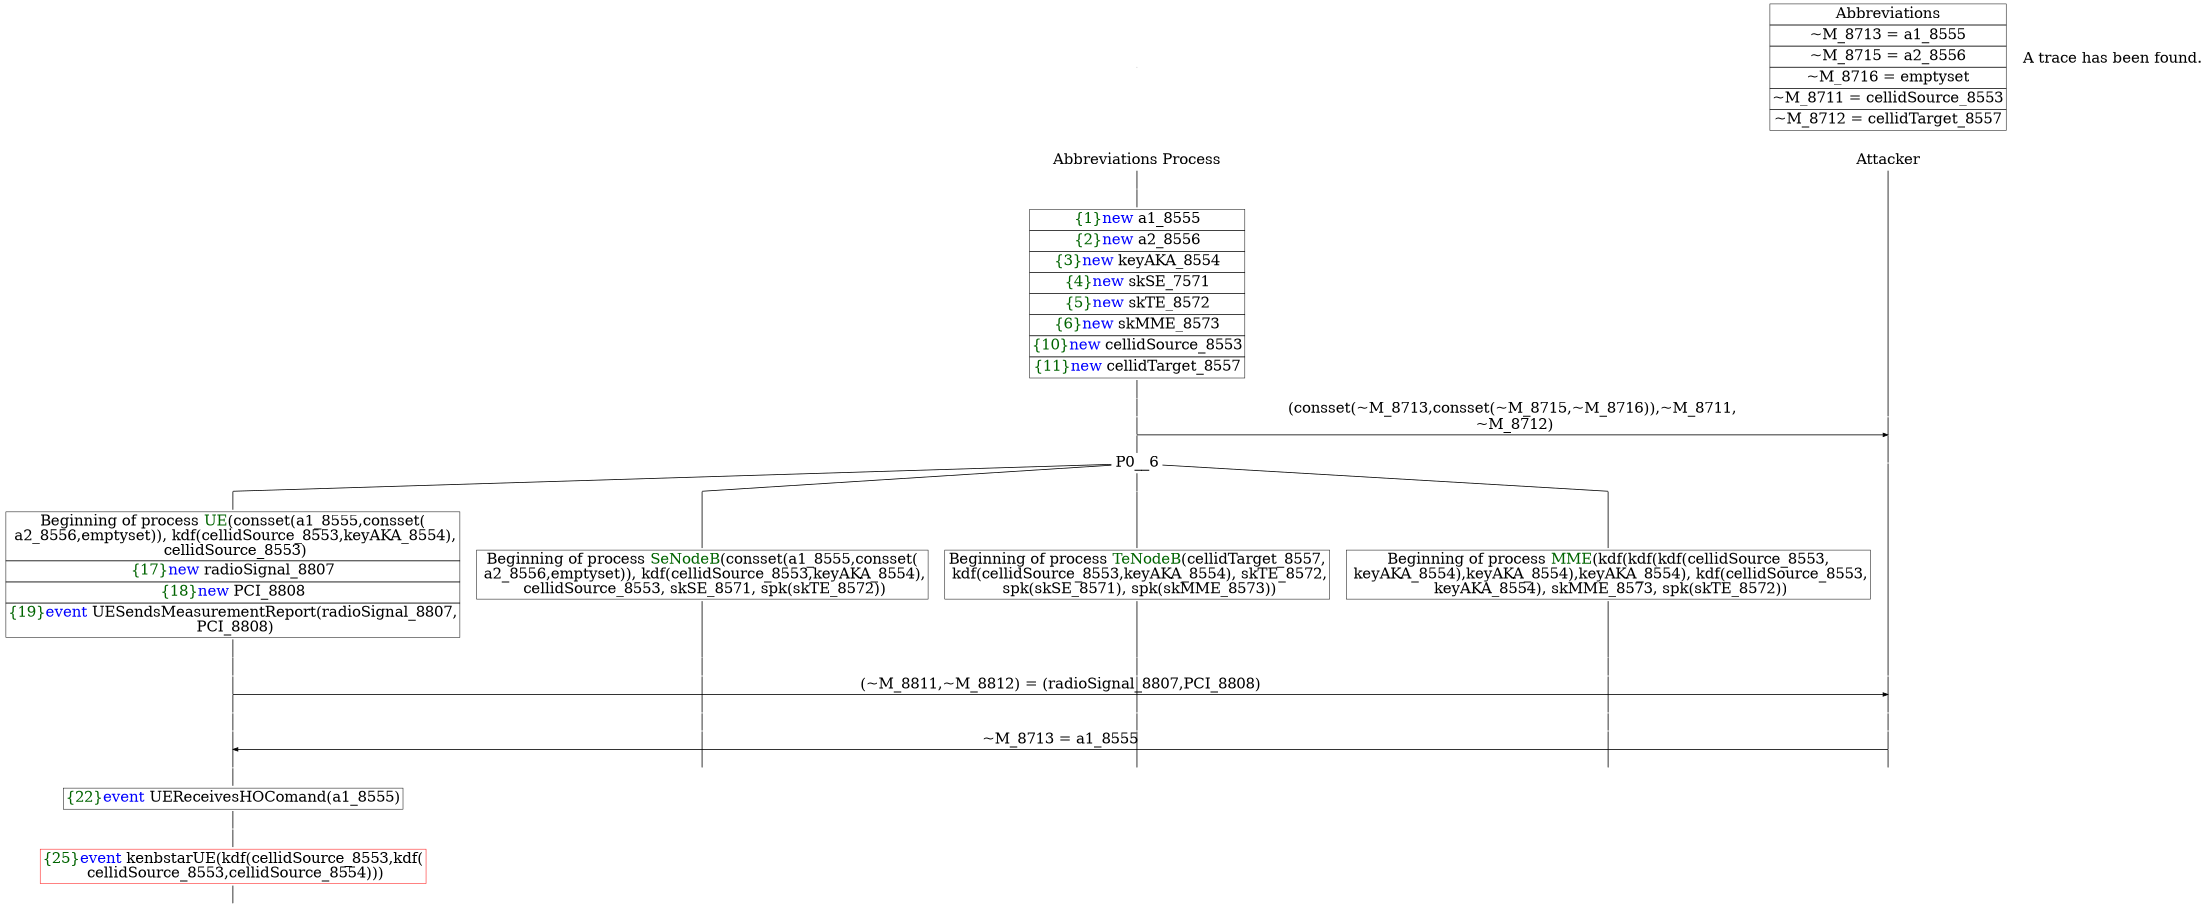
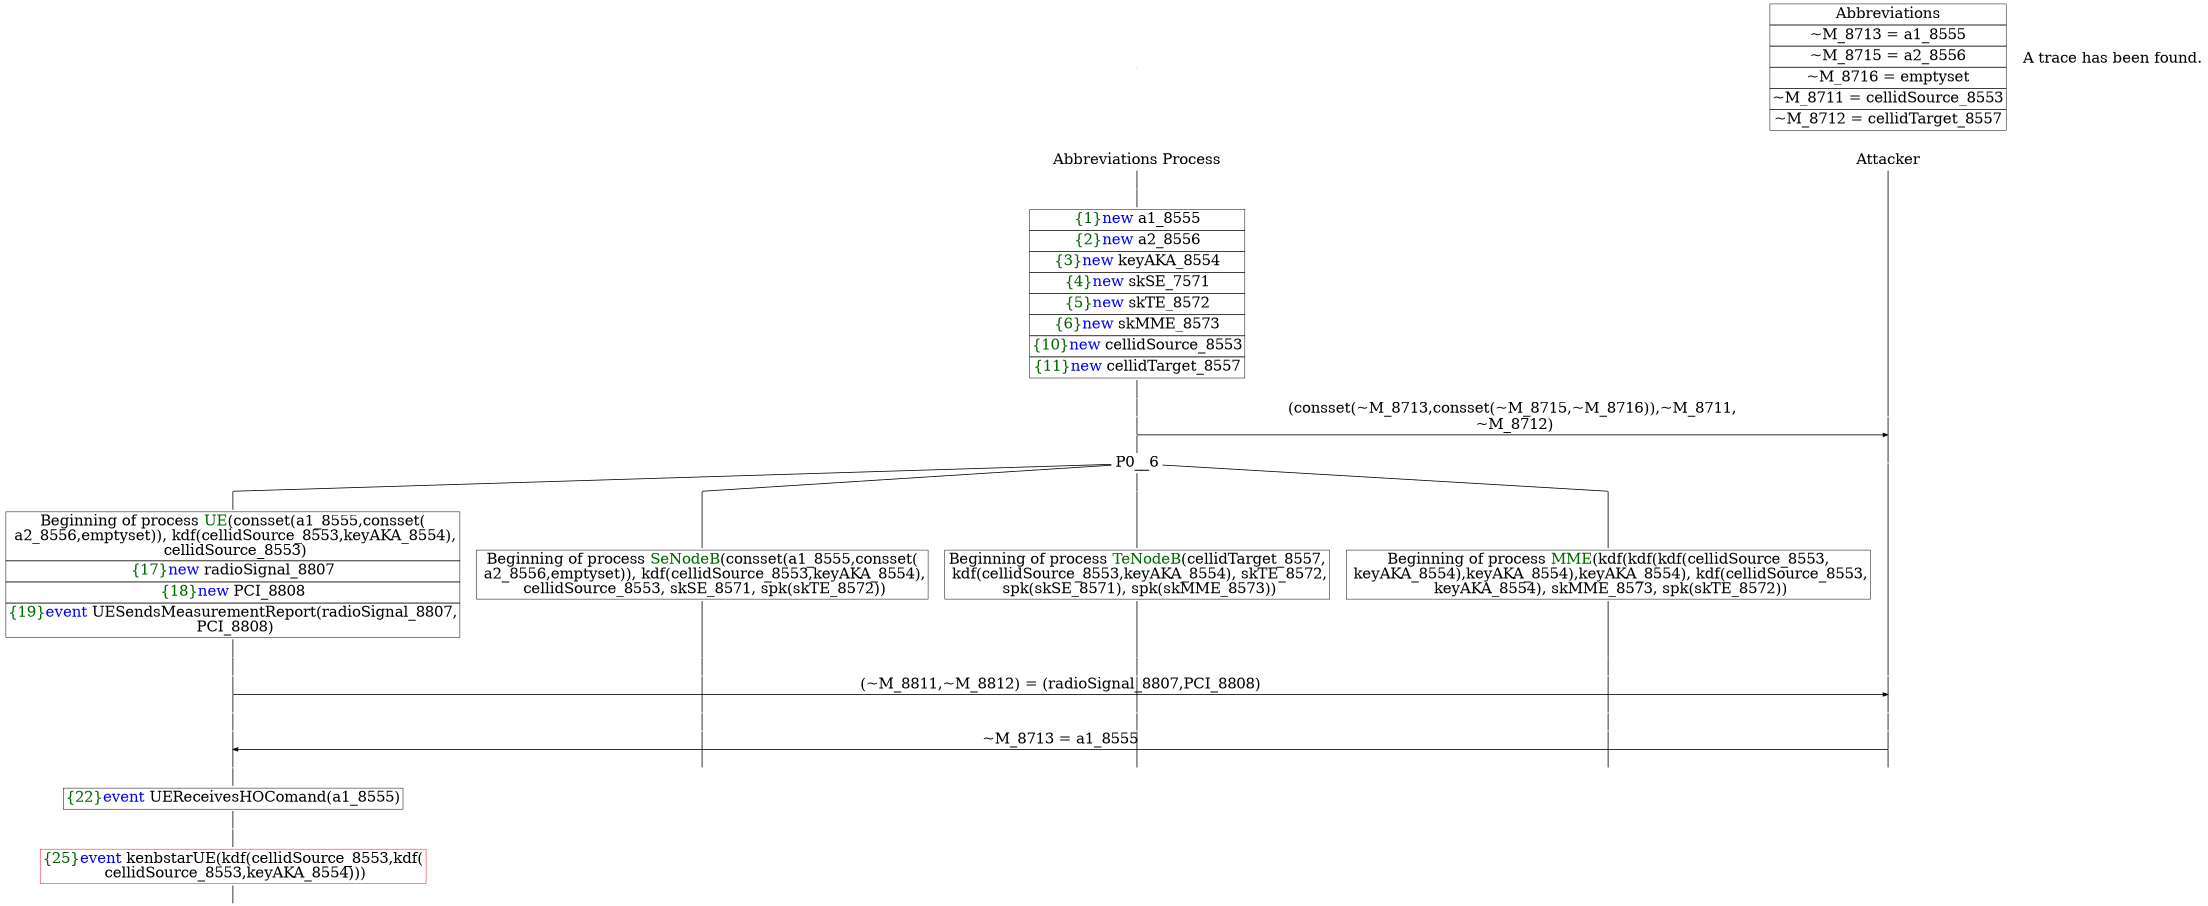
  digraph {
    ordering=out
    node [fontsize=30 shape=point]
    edge [arrowhead=none fontsize=30 penwidth=1.6 weight=100]
    n1 [height=0 label="Abbreviations Process" shape=plaintext width=0]
    n2 [height=0 label=Attacker shape=plaintext width=0]
    P0__4 [height=0 width=0]
    P__1 [height=0 width=0]
    P0__5 [height=0 width=0]
    P__2 [height=0 width=0]
    P0__6 [fixedsize=false height=0 shape=none width=0]
    P__3 [height=0 width=0]
    P0_3__6 [height=0 width=0]
    P0_2__6 [height=0 width=0]
    P0_1__6 [height=0 width=0]
    P0_0__6 [height=0 width=0]
    P0_3__9 [height=0 width=0]
    P0_2__9 [height=0 width=0]
    P0_1__9 [height=0 width=0]
    P0_0__9 [height=0 width=0]
    P__4 [height=0 width=0]
    P0_3__10 [height=0 width=0]
    P__5 [height=0 width=0]
    P0_3__11 [height=0 width=0]
    P0_2__10 [height=0 width=0]
    P0_1__10 [height=0 width=0]
    P0_0__10 [height=0 width=0]
    P__6 [height=0 width=0]
    P0_3__12 [height=0 width=0]
    P0_2__11 [height=0 width=0]
    P0_1__11 [height=0 width=0]
    P0_0__11 [height=0 width=0]
    P__7 [height=0 width=0]
    P0_3__13 [height=0 width=0]
    P__8 [height=0 width=0]
    P0_3__14 [height=0 width=0]
    P0_2__12 [height=0 width=0]
    P0_1__12 [height=0 width=0]
    P0_0__12 [height=0 width=0]
    P__9 [height=0 width=0]
    P0__1 [height=0 width=0]
    n38 [height=0 label=<<TABLE BORDER="0" CELLBORDER="1" CELLSPACING="0" CELLPADDING="4"> <TR><TD>Beginning of process <FONT COLOR="darkgreen">UE</FONT>(consset(a1_8555,consset(<br/> a2_8556,emptyset)), kdf(cellidSource_8553,keyAKA_8554),<br/> cellidSource_8553)</TD></TR><TR><TD><FONT COLOR="darkgreen">{17}</FONT><FONT COLOR="blue">new </FONT>radioSignal_8807</TD></TR><TR><TD><FONT COLOR="darkgreen">{18}</FONT><FONT COLOR="blue">new </FONT>PCI_8808</TD></TR><TR><TD><FONT COLOR="darkgreen">{19}</FONT><FONT COLOR="blue">event</FONT> UESendsMeasurementReport(radioSignal_8807,<br/> PCI_8808)</TD></TR></TABLE>> shape=plaintext width=0]
    n39 [height=0 label=<<TABLE BORDER="0" CELLBORDER="1" CELLSPACING="0" CELLPADDING="4"> <TR><TD>Beginning of process <FONT COLOR="darkgreen">SeNodeB</FONT>(consset(a1_8555,consset(<br/> a2_8556,emptyset)), kdf(cellidSource_8553,keyAKA_8554),<br/> cellidSource_8553, skSE_8571, spk(skTE_8572))</TD></TR></TABLE>> shape=plaintext width=0]
    n40 [height=0 label=<<TABLE BORDER="0" CELLBORDER="1" CELLSPACING="0" CELLPADDING="4"> <TR><TD>Beginning of process <FONT COLOR="darkgreen">TeNodeB</FONT>(cellidTarget_8557,<br/> kdf(cellidSource_8553,keyAKA_8554), skTE_8572,<br/> spk(skSE_8571), spk(skMME_8573))</TD></TR></TABLE>> shape=plaintext width=0]
    n41 [height=0 label=<<TABLE BORDER="0" CELLBORDER="1" CELLSPACING="0" CELLPADDING="4"> <TR><TD>Beginning of process <FONT COLOR="darkgreen">MME</FONT>(kdf(kdf(kdf(cellidSource_8553,<br/> keyAKA_8554),keyAKA_8554),keyAKA_8554), kdf(cellidSource_8553,<br/> keyAKA_8554), skMME_8573, spk(skTE_8572))</TD></TR></TABLE>> shape=plaintext width=0]
    n42 [height=0 label=<<TABLE BORDER="0" CELLBORDER="1" CELLSPACING="0" CELLPADDING="4"> <TR><TD><FONT COLOR="darkgreen">{22}</FONT><FONT COLOR="blue">event</FONT> UEReceivesHOComand(a1_8555)</TD></TR></TABLE>> shape=plaintext width=0]
    Trace [height=0 width=0]
    n44 [height=0 label=<A trace has been found.<br/> > shape=plaintext width=0]
    n45 [height=0 label=<<TABLE BORDER="0" CELLBORDER="1" CELLSPACING="0" CELLPADDING="4"> <TR><TD><FONT COLOR="darkgreen">{1}</FONT><FONT COLOR="blue">new </FONT>a1_8555</TD></TR><TR><TD><FONT COLOR="darkgreen">{2}</FONT><FONT COLOR="blue">new </FONT>a2_8556</TD></TR><TR><TD><FONT COLOR="darkgreen">{3}</FONT><FONT COLOR="blue">new </FONT>keyAKA_8554</TD></TR><TR><TD><FONT COLOR="darkgreen">{4}</FONT><FONT COLOR="blue">new </FONT>skSE_7571</TD></TR><TR><TD><FONT COLOR="darkgreen">{5}</FONT><FONT COLOR="blue">new </FONT>skTE_8572</TD></TR><TR><TD><FONT COLOR="darkgreen">{6}</FONT><FONT COLOR="blue">new </FONT>skMME_8573</TD></TR><TR><TD><FONT COLOR="darkgreen">{10}</FONT><FONT COLOR="blue">new </FONT>cellidSource_8553</TD></TR><TR><TD><FONT COLOR="darkgreen">{11}</FONT><FONT COLOR="blue">new </FONT>cellidTarget_8557</TD></TR></TABLE>> shape=plaintext width=0]
    P0__3 [height=0 width=0]
    P0_3__8 [height=0 width=0]
    P0_2__8 [height=0 width=0]
    P0_1__8 [height=0 width=0]
    P0_0__8 [height=0 width=0]
    P0_3__16 [height=0 width=0]
-   n52 [color=red height=0 label=<<TABLE BORDER="0" CELLBORDER="1" CELLSPACING="0" CELLPADDING="4"> <TR><TD><FONT COLOR="darkgreen">{25}</FONT><FONT COLOR="blue">event</FONT> kenbstarUE(kdf(cellidSource_8553,kdf(<br/> cellidSource_8553,cellidSource_8554)))</TD></TR></TABLE>> shape=plaintext width=0]
+   n52 [color=red height=0 label=<<TABLE BORDER="0" CELLBORDER="1" CELLSPACING="0" CELLPADDING="4"> <TR><TD><FONT COLOR="darkgreen">{25}</FONT><FONT COLOR="blue">event</FONT> kenbstarUE(kdf(cellidSource_8553,kdf(<br/> cellidSource_8553,keyAKA_8554)))</TD></TR></TABLE>> shape=plaintext width=0]
    P0_3__18 [height=0 width=0]
    n54 [height=0 label=<<TABLE BORDER="0" CELLBORDER="1" CELLSPACING="0" CELLPADDING="4"><TR> <TD> Abbreviations </TD></TR><TR><TD>~M_8713 = a1_8555</TD></TR><TR><TD>~M_8715 = a2_8556</TD></TR><TR><TD>~M_8716 = emptyset</TD></TR><TR><TD>~M_8711 = cellidSource_8553</TD></TR><TR><TD>~M_8712 = cellidTarget_8557</TD></TR></TABLE>> shape=plaintext width=0]
    subgraph sub_1 {
      rank=same
      n1
      n2
    }
    subgraph sub_2 {
      rank=same
      P0__4
      P__1
    }
    subgraph sub_3 {
      rank=same
      P0__5
      P__2
    }
    subgraph sub_4 {
      rank=same
      P0__6
      P__3
    }
    subgraph sub_5 {
      rank=same
      P0_3__6
      P0_2__6
      P0_1__6
      P0_0__6
    }
    subgraph sub_6 {
      rank=same
      P0_3__9
      P0_2__9
      P0_1__9
      P0_0__9
      P__4
    }
    subgraph sub_7 {
      rank=same
      P0_3__10
      P__5
    }
    subgraph sub_8 {
      rank=same
      P0_3__11
      P0_2__10
      P0_1__10
      P0_0__10
      P__6
    }
    subgraph sub_9 {
      rank=same
      P0_3__12
      P0_2__11
      P0_1__11
      P0_0__11
      P__7
    }
    subgraph sub_10 {
      rank=same
      P0_3__13
      P__8
    }
    subgraph sub_11 {
      rank=same
      P0_3__14
      P0_2__12
      P0_1__12
      P0_0__12
      P__9
    }
    n1 -> P0__1
    n2 -> P__1
    P0__4 -> P0__5
    P__1 -> P__2
    P0__5 -> P__2 [arrowhead=normal label=<(consset(~M_8713,consset(~M_8715,~M_8716)),~M_8711,<br/> ~M_8712)> weight=""]
    P0__5 -> P0__6
    P__2 -> P__3
    P0__6 -> P0_3__6 [weight=""]
    P0__6 -> P0_2__6 [weight=""]
    P0__6 -> P0_1__6 [weight=""]
    P0__6 -> P0_0__6 [weight=""]
    P__3 -> P__4
    P0_3__6 -> n38
    P0_2__6 -> n39
    P0_1__6 -> n40
    P0_0__6 -> n41
    P0_3__9 -> P0_3__10
    P0_2__9 -> P0_2__10
    P0_1__9 -> P0_1__10
    P0_0__9 -> P0_0__10
    P__4 -> P__5
    P0_3__10 -> P__5 [arrowhead=normal label=<(~M_8811,~M_8812) = (radioSignal_8807,PCI_8808)> weight=""]
    P0_3__10 -> P0_3__11
    P__5 -> P__6
    P0_3__11 -> P0_3__12
    P0_2__10 -> P0_2__11
    P0_1__10 -> P0_1__11
    P0_0__10 -> P0_0__11
    P__6 -> P__7
    P0_3__12 -> P0_3__13
    P0_2__11 -> P0_2__12
    P0_1__11 -> P0_1__12
    P0_0__11 -> P0_0__12
    P__7 -> P__8
    P0_3__13 -> P__8 [arrowhead=normal dir=back label=<~M_8713 = a1_8555> weight=""]
    P0_3__13 -> P0_3__14
    P__8 -> P__9
    P0_3__14 -> n42
    P0__1 -> n45
    n38 -> P0_3__8
    n39 -> P0_2__8
    n40 -> P0_1__8
    n41 -> P0_0__8
    n42 -> P0_3__16
    Trace -> n1 [style=invisible]
    n45 -> P0__3
    P0__3 -> P0__4
    P0_3__8 -> P0_3__9
    P0_2__8 -> P0_2__9
    P0_1__8 -> P0_1__9
    P0_0__8 -> P0_0__9
    P0_3__16 -> n52
    n52 -> P0_3__18
    n54 -> n2 [style=invisible]
  }
